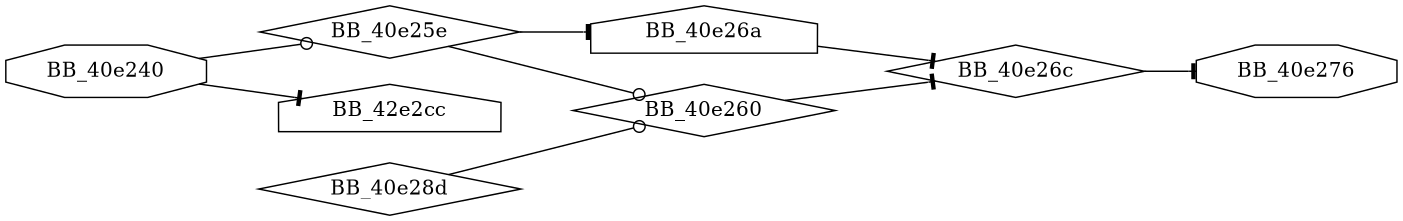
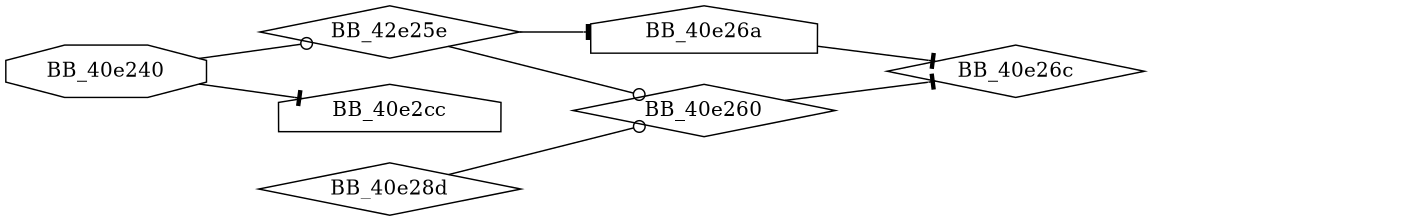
  digraph {
    rankdir=LR
    node [shape=diamond]
    edge [arrowhead=tee]
    n1 [label=BB_40e240 shape=octagon]
-   BB_40e25e
-   BB_40e2cc [shape=house label=BB_42e2cc]
+   BB_40e25e [label=BB_42e25e]
+   BB_40e2cc [shape=house]
    BB_40e260
    BB_40e26a [shape=house]
    BB_40e26c
-   BB_40e276 [shape=octagon]
    BB_40e28d
    n1 -> BB_40e25e [arrowhead=odot]
    n1 -> BB_40e2cc
    BB_40e25e -> BB_40e260 [arrowhead=odot]
    BB_40e25e -> BB_40e26a
    BB_40e260 -> BB_40e26c
    BB_40e26a -> BB_40e26c
-   BB_40e26c -> BB_40e276
    BB_40e28d -> BB_40e260 [arrowhead=odot]
  }
